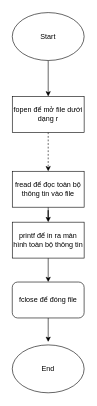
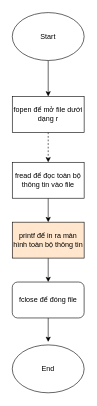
  <mxCell id="0" />
  <mxCell id="1" parent="0" />
  <mxCell id="2" style="edgeStyle=orthogonalEdgeStyle;rounded=0;orthogonalLoop=1;jettySize=auto;html=1;entryX=0.5;entryY=0;entryDx=0;entryDy=0;" edge="1" parent="1" source="3" target="5"><mxGeometry relative="1" as="geometry" /></mxCell>
  <mxCell id="3" value="Start" style="ellipse;whiteSpace=wrap;html=1;" vertex="1" parent="1"><mxGeometry x="20" y="20" width="120" height="80" as="geometry" /></mxCell>
  <mxCell id="4" style="edgeStyle=orthogonalEdgeStyle;rounded=0;orthogonalLoop=1;jettySize=auto;html=1;entryX=0.5;entryY=0;entryDx=0;entryDy=0;dashed=1;" edge="1" parent="1" source="5" target="7"><mxGeometry relative="1" as="geometry" /></mxCell>
  <mxCell id="5" value="fopen để mở file dưới dạng r" style="rounded=0;whiteSpace=wrap;html=1;" vertex="1" parent="1"><mxGeometry x="20" y="160" width="120" height="60" as="geometry" /></mxCell>
  <mxCell id="6" style="edgeStyle=orthogonalEdgeStyle;rounded=0;orthogonalLoop=1;jettySize=auto;html=1;entryX=0.5;entryY=0;entryDx=0;entryDy=0;" edge="1" parent="1" source="7" target="9"><mxGeometry relative="1" as="geometry" /></mxCell>
- <mxCell id="7" value="fread để đọc toàn bộ thông tin vào file" style="rounded=0;whiteSpace=wrap;html=1;" vertex="1" parent="1"><mxGeometry x="20" y="285" width="120" height="60" as="geometry" /></mxCell>
+ <mxCell id="7" value="fread để đọc toàn bộ thông tin vào file" style="rounded=0;whiteSpace=wrap;html=1;" vertex="1" parent="1"><mxGeometry x="20" y="270" width="120" height="60" as="geometry" /></mxCell>
  <mxCell id="8" style="edgeStyle=orthogonalEdgeStyle;rounded=0;orthogonalLoop=1;jettySize=auto;html=1;entryX=0.5;entryY=0;entryDx=0;entryDy=0;" edge="1" parent="1" source="9" target="11"><mxGeometry relative="1" as="geometry" /></mxCell>
- <mxCell id="9" value="printf để in ra màn hình toàn bộ thông tin" style="rounded=0;whiteSpace=wrap;html=1;" vertex="1" parent="1"><mxGeometry x="20" y="370" width="120" height="60" as="geometry" /></mxCell>
+ <mxCell id="9" value="printf để in ra màn hình toàn bộ thông tin" style="rounded=0;whiteSpace=wrap;html=1;fillColor=#ffe6cc;" vertex="1" parent="1"><mxGeometry x="20" y="370" width="120" height="60" as="geometry" /></mxCell>
  <mxCell id="10" style="edgeStyle=orthogonalEdgeStyle;rounded=0;orthogonalLoop=1;jettySize=auto;html=1;" edge="1" parent="1" source="11"><mxGeometry relative="1" as="geometry"><mxPoint x="80" y="570" as="targetPoint" /></mxGeometry></mxCell>
  <mxCell id="11" value="fclose để đóng file" style="whiteSpace=wrap;html=1;rounded=1;" vertex="1" parent="1"><mxGeometry x="20" y="470" width="120" height="60" as="geometry" /></mxCell>
  <mxCell id="12" value="End" style="ellipse;whiteSpace=wrap;html=1;" vertex="1" parent="1"><mxGeometry x="20" y="575" width="120" height="80" as="geometry" /></mxCell>
